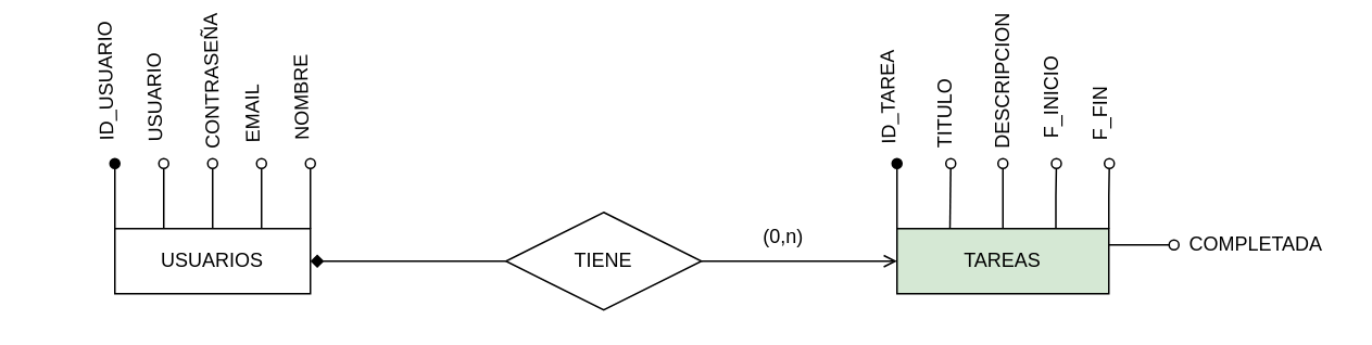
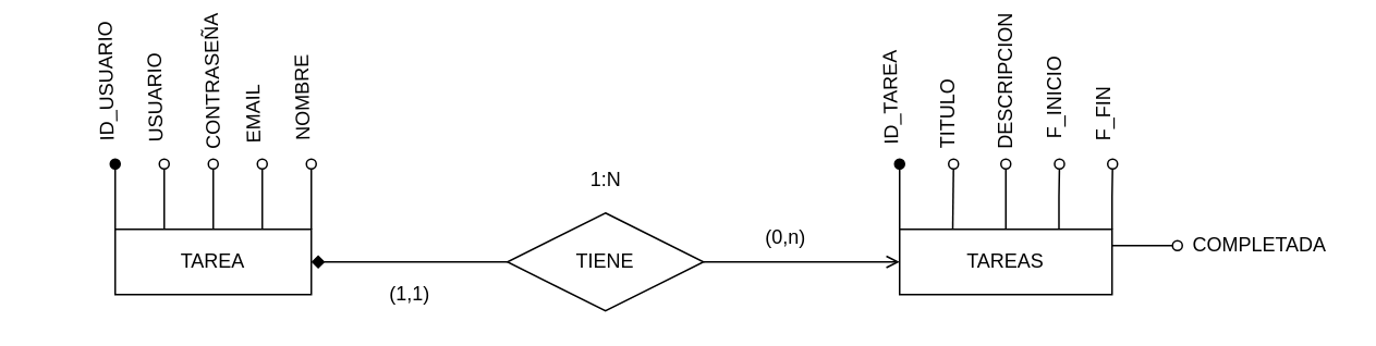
  <mxCell id="0" />
  <mxCell id="1" parent="0" />
  <mxCell id="2" style="edgeStyle=none;rounded=0;orthogonalLoop=1;jettySize=auto;html=1;exitX=0;exitY=0;exitDx=0;exitDy=0;endArrow=oval;endFill=1;" parent="1" source="7" edge="1"><mxGeometry relative="1" as="geometry"><mxPoint x="70" y="80" as="targetPoint" /></mxGeometry></mxCell>
  <mxCell id="3" style="edgeStyle=none;rounded=0;orthogonalLoop=1;jettySize=auto;html=1;exitX=0.25;exitY=0;exitDx=0;exitDy=0;endArrow=oval;endFill=0;" parent="1" source="7" edge="1"><mxGeometry relative="1" as="geometry"><mxPoint x="100" y="80" as="targetPoint" /></mxGeometry></mxCell>
  <mxCell id="4" style="edgeStyle=none;rounded=0;orthogonalLoop=1;jettySize=auto;html=1;exitX=0.5;exitY=0;exitDx=0;exitDy=0;endArrow=oval;endFill=0;" parent="1" source="7" edge="1"><mxGeometry relative="1" as="geometry"><mxPoint x="130" y="80" as="targetPoint" /></mxGeometry></mxCell>
  <mxCell id="5" style="edgeStyle=none;rounded=0;orthogonalLoop=1;jettySize=auto;html=1;exitX=0.75;exitY=0;exitDx=0;exitDy=0;endArrow=oval;endFill=0;" parent="1" source="7" edge="1"><mxGeometry relative="1" as="geometry"><mxPoint x="160" y="80" as="targetPoint" /></mxGeometry></mxCell>
  <mxCell id="6" style="edgeStyle=none;rounded=0;orthogonalLoop=1;jettySize=auto;html=1;exitX=1;exitY=0;exitDx=0;exitDy=0;endArrow=oval;endFill=0;" parent="1" source="7" edge="1"><mxGeometry relative="1" as="geometry"><mxPoint x="190" y="80" as="targetPoint" /></mxGeometry></mxCell>
- <mxCell id="7" value="USUARIOS" style="whiteSpace=wrap;html=1;align=center;" parent="1" vertex="1"><mxGeometry x="70" y="120" width="120" height="40" as="geometry" /></mxCell>
+ <mxCell id="7" value="TAREA" style="whiteSpace=wrap;html=1;align=center;" parent="1" vertex="1"><mxGeometry x="70" y="120" width="120" height="40" as="geometry" /></mxCell>
  <mxCell id="8" style="edgeStyle=orthogonalEdgeStyle;rounded=0;orthogonalLoop=1;jettySize=auto;html=1;entryX=1;entryY=0.5;entryDx=0;entryDy=0;endArrow=diamond;" parent="1" source="10" target="7" edge="1"><mxGeometry relative="1" as="geometry" /></mxCell>
  <mxCell id="9" style="edgeStyle=orthogonalEdgeStyle;rounded=0;orthogonalLoop=1;jettySize=auto;html=1;entryX=0;entryY=0.5;entryDx=0;entryDy=0;endArrow=open;" parent="1" source="10" target="17" edge="1"><mxGeometry relative="1" as="geometry" /></mxCell>
  <mxCell id="10" value="TIENE" style="shape=rhombus;perimeter=rhombusPerimeter;whiteSpace=wrap;html=1;align=center;" parent="1" vertex="1"><mxGeometry x="310" y="110" width="120" height="60" as="geometry" /></mxCell>
  <mxCell id="11" style="edgeStyle=none;rounded=0;orthogonalLoop=1;jettySize=auto;html=1;exitX=0;exitY=0;exitDx=0;exitDy=0;endArrow=oval;endFill=1;" parent="1" source="17" edge="1"><mxGeometry relative="1" as="geometry"><mxPoint x="550" y="80" as="targetPoint" /></mxGeometry></mxCell>
  <mxCell id="12" style="edgeStyle=none;rounded=0;orthogonalLoop=1;jettySize=auto;html=1;exitX=0.25;exitY=0;exitDx=0;exitDy=0;endArrow=oval;endFill=0;" parent="1" source="17" edge="1"><mxGeometry relative="1" as="geometry"><mxPoint x="583" y="80" as="targetPoint" /></mxGeometry></mxCell>
  <mxCell id="13" style="edgeStyle=none;rounded=0;orthogonalLoop=1;jettySize=auto;html=1;exitX=0.5;exitY=0;exitDx=0;exitDy=0;endArrow=oval;endFill=0;" parent="1" source="17" edge="1"><mxGeometry relative="1" as="geometry"><mxPoint x="615" y="80" as="targetPoint" /></mxGeometry></mxCell>
  <mxCell id="14" style="edgeStyle=orthogonalEdgeStyle;rounded=0;orthogonalLoop=1;jettySize=auto;html=1;exitX=0.75;exitY=0;exitDx=0;exitDy=0;endArrow=oval;endFill=0;" parent="1" source="17" edge="1"><mxGeometry relative="1" as="geometry"><mxPoint x="647.833" y="80" as="targetPoint" /></mxGeometry></mxCell>
  <mxCell id="15" style="edgeStyle=orthogonalEdgeStyle;rounded=0;orthogonalLoop=1;jettySize=auto;html=1;exitX=1;exitY=0;exitDx=0;exitDy=0;endArrow=oval;endFill=0;" parent="1" source="17" edge="1"><mxGeometry relative="1" as="geometry"><mxPoint x="680.333" y="80" as="targetPoint" /></mxGeometry></mxCell>
  <mxCell id="16" style="edgeStyle=orthogonalEdgeStyle;rounded=0;orthogonalLoop=1;jettySize=auto;html=1;exitX=1;exitY=0.25;exitDx=0;exitDy=0;endArrow=oval;endFill=0;" edge="1" parent="1" source="17"><mxGeometry relative="1" as="geometry"><mxPoint x="720" y="130" as="targetPoint" /></mxGeometry></mxCell>
- <mxCell id="17" value="TAREAS" style="whiteSpace=wrap;html=1;align=center;fillColor=#d5e8d4;" parent="1" vertex="1"><mxGeometry x="550" y="120" width="130" height="40" as="geometry" /></mxCell>
+ <mxCell id="17" value="TAREAS" style="whiteSpace=wrap;html=1;align=center;" parent="1" vertex="1"><mxGeometry x="550" y="120" width="130" height="40" as="geometry" /></mxCell>
  <mxCell id="18" value="ID_USUARIO" style="text;html=1;align=center;verticalAlign=middle;resizable=0;points=[];autosize=1;strokeColor=none;fillColor=none;rotation=-91;" parent="1" vertex="1"><mxGeometry x="20" y="20" width="90" height="20" as="geometry" /></mxCell>
  <mxCell id="19" value="USUARIO" style="text;html=1;align=center;verticalAlign=middle;resizable=0;points=[];autosize=1;strokeColor=none;fillColor=none;rotation=-91;" parent="1" vertex="1"><mxGeometry x="60" y="30" width="70" height="20" as="geometry" /></mxCell>
  <mxCell id="20" value="CONTRASEÑA" style="text;html=1;align=center;verticalAlign=middle;resizable=0;points=[];autosize=1;strokeColor=none;fillColor=none;rotation=-91;" parent="1" vertex="1"><mxGeometry x="80" y="20" width="100" height="20" as="geometry" /></mxCell>
  <mxCell id="21" value="EMAIL" style="text;html=1;align=center;verticalAlign=middle;resizable=0;points=[];autosize=1;strokeColor=none;fillColor=none;rotation=-91;" parent="1" vertex="1"><mxGeometry x="130" y="40" width="50" height="20" as="geometry" /></mxCell>
  <mxCell id="22" value="NOMBRE" style="text;html=1;align=center;verticalAlign=middle;resizable=0;points=[];autosize=1;strokeColor=none;fillColor=none;rotation=-91;" parent="1" vertex="1"><mxGeometry x="150" y="30" width="70" height="20" as="geometry" /></mxCell>
  <mxCell id="23" value="DESCRIPCION" style="text;html=1;align=center;verticalAlign=middle;resizable=0;points=[];autosize=1;strokeColor=none;fillColor=none;rotation=-90;" parent="1" vertex="1"><mxGeometry x="565" y="20" width="100" height="20" as="geometry" /></mxCell>
  <mxCell id="24" value="F_INICIO" style="text;html=1;align=center;verticalAlign=middle;resizable=0;points=[];autosize=1;strokeColor=none;fillColor=none;rotation=-90;" parent="1" vertex="1"><mxGeometry x="610" y="30" width="70" height="20" as="geometry" /></mxCell>
  <mxCell id="25" value="TITULO" style="text;html=1;align=center;verticalAlign=middle;resizable=0;points=[];autosize=1;strokeColor=none;fillColor=none;rotation=-90;" parent="1" vertex="1"><mxGeometry x="550" y="40" width="60" height="20" as="geometry" /></mxCell>
  <mxCell id="26" value="ID_TAREA" style="text;html=1;align=center;verticalAlign=middle;resizable=0;points=[];autosize=1;strokeColor=none;fillColor=none;rotation=-91;" parent="1" vertex="1"><mxGeometry x="510" y="30" width="70" height="20" as="geometry" /></mxCell>
+ <mxCell id="27" value="(1,1)" style="text;html=1;align=center;verticalAlign=middle;resizable=0;points=[];autosize=1;strokeColor=none;fillColor=none;" parent="1" vertex="1"><mxGeometry x="230" y="150" width="40" height="20" as="geometry" /></mxCell>
  <mxCell id="28" value="(0,n)" style="text;html=1;align=center;verticalAlign=middle;resizable=0;points=[];autosize=1;strokeColor=none;fillColor=none;" parent="1" vertex="1"><mxGeometry x="460" y="115" width="40" height="20" as="geometry" /></mxCell>
+ <mxCell id="29" value="1:N" style="text;html=1;align=center;verticalAlign=middle;resizable=0;points=[];autosize=1;strokeColor=none;fillColor=none;" parent="1" vertex="1"><mxGeometry x="355" y="80" width="30" height="20" as="geometry" /></mxCell>
  <mxCell id="30" value="COMPLETADA" style="text;html=1;align=center;verticalAlign=middle;resizable=0;points=[];autosize=1;strokeColor=none;fillColor=none;rotation=0;" parent="1" vertex="1"><mxGeometry x="720" y="120" width="100" height="20" as="geometry" /></mxCell>
  <mxCell id="31" value="F_FIN" style="text;html=1;align=center;verticalAlign=middle;resizable=0;points=[];autosize=1;strokeColor=none;fillColor=none;rotation=-90;" vertex="1" parent="1"><mxGeometry x="650" y="40" width="50" height="20" as="geometry" /></mxCell>
